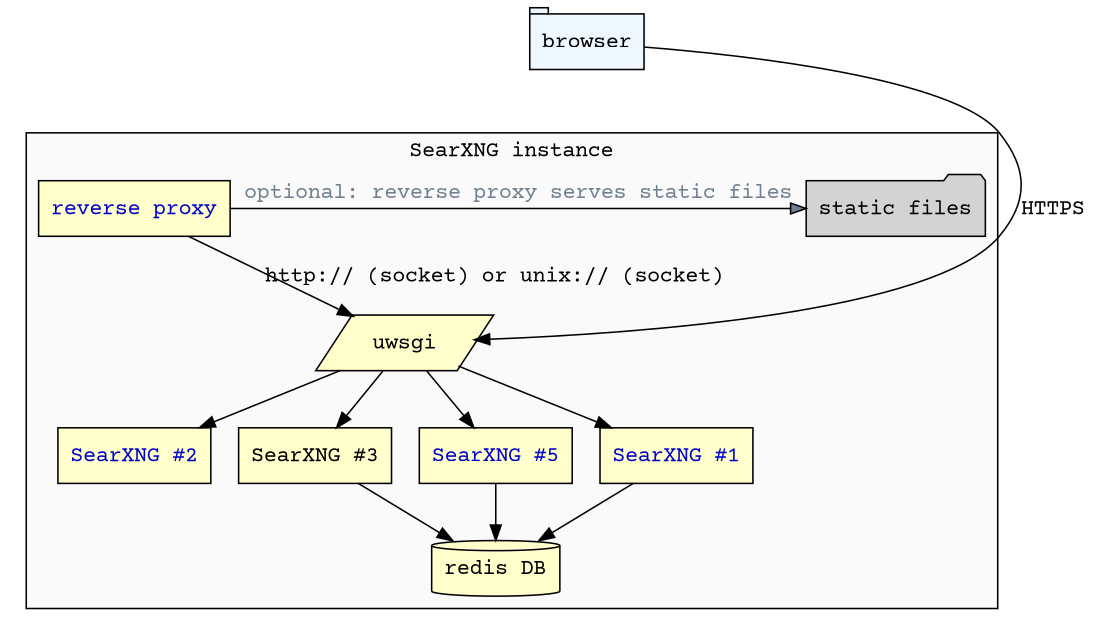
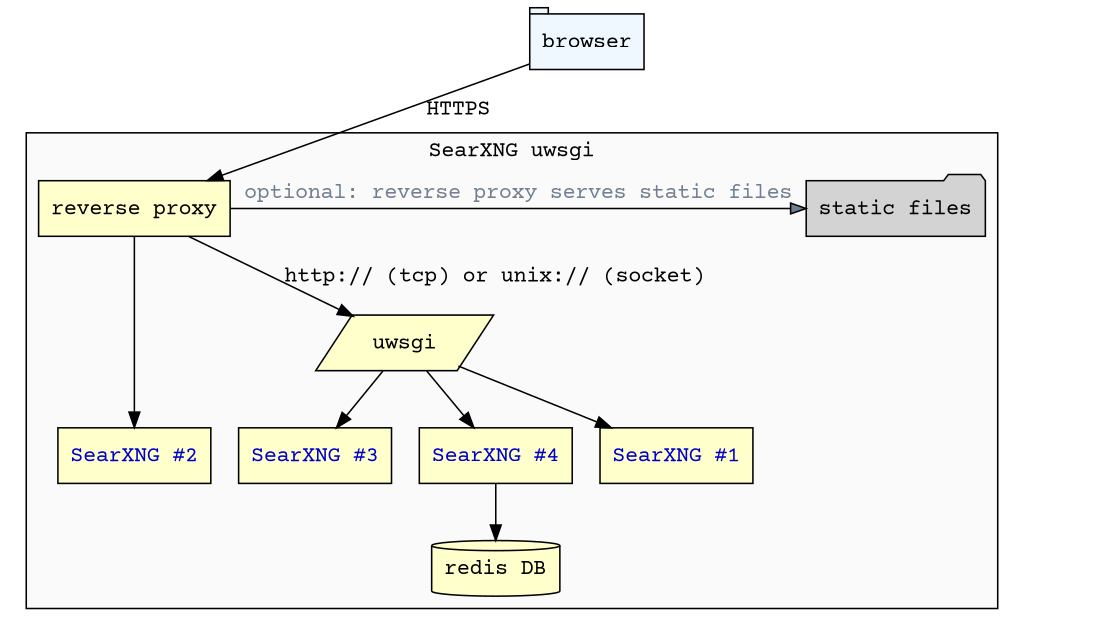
  digraph {
    fontname="Courier Prime"
    node [fillcolor="#ffffcc" fontname="Courier Prime" shape=box style=filled]
    edge [fontname="Courier Prime"]
-   n1 [label="reverse proxy" fontcolor=blue3]
+   n1 [label="reverse proxy"]
    n2 [fillcolor=lightgray label="static files" shape=folder]
    n3 [label=uwsgi shape=parallelogram]
    n4 [fontcolor=blue3 label="SearXNG #1"]
    n5 [fontcolor=blue3 label="SearXNG #2"]
-   n6 [fontcolor=black label="SearXNG #3"]
-   n7 [fontcolor=blue3 label="SearXNG #5"]
+   n6 [fontcolor=blue3 label="SearXNG #3"]
+   n7 [fontcolor=blue3 label="SearXNG #4"]
    n8 [label="redis DB" shape=cylinder]
    n9 [fillcolor=aliceblue label=browser shape=tab]
    subgraph cluster_1 {
      bgcolor="#fafafa"
-     label="SearXNG instance"
+     label="SearXNG uwsgi"
      n3
      n4
      n5
      n6
      n7
      n8
      subgraph sub_2 {
        bgcolor="#fafafa"
        label="SearXNG instance"
        rank=same
        n1
        n2
      }
    }
    n1 -> n2 [fillcolor=slategray fontcolor=slategray label="optional: reverse proxy serves static files"]
-   n1 -> n3 [label="http:// (socket) or unix:// (socket)"]
+   n1 -> n3 [label="http:// (tcp) or unix:// (socket)"]
    n3 -> n4
-   n3 -> n5
+   n1 -> n5
    n3 -> n6
    n3 -> n7
-   n4 -> n8
-   n6 -> n8
    n7 -> n8
-   n9 -> n3 [label=HTTPS]
+   n9 -> n1 [label=HTTPS]
  }
